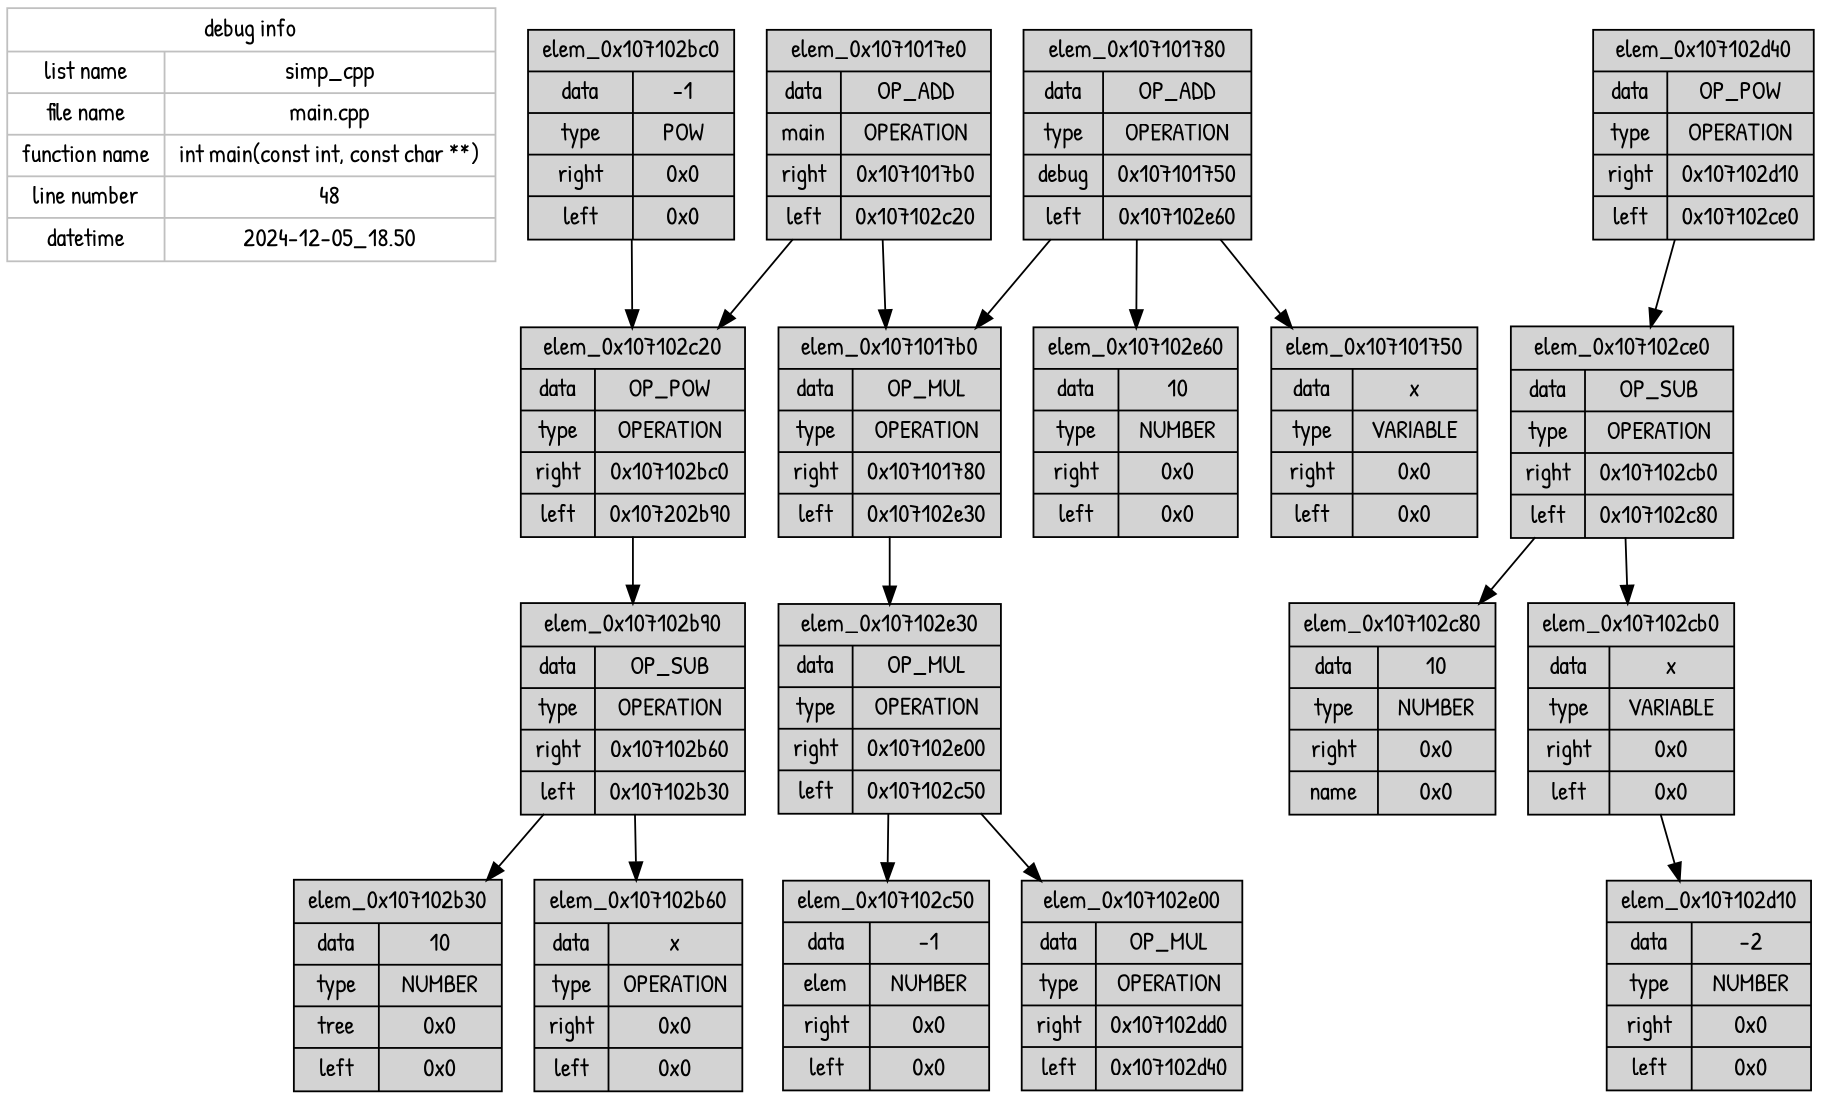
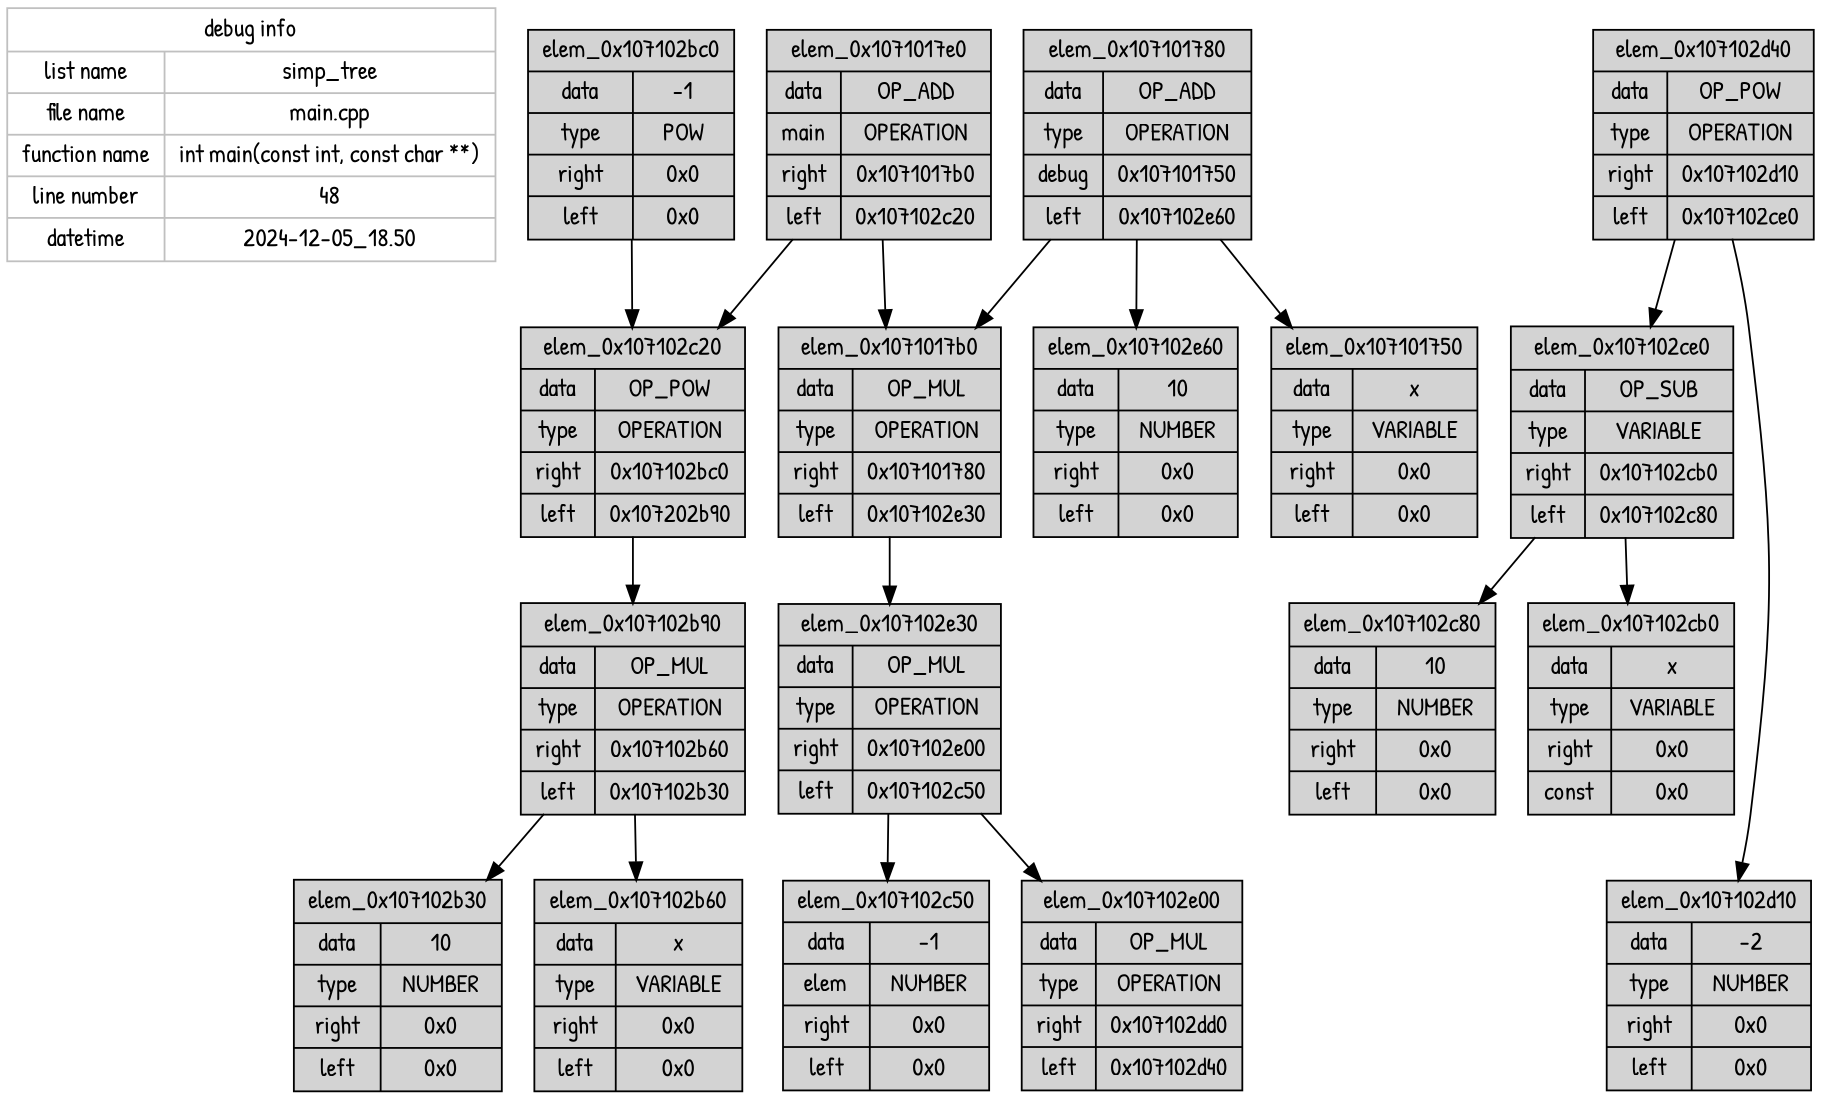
  digraph {
    fontname="Patrick Hand"
    node [color=black fillcolor=lightgrey fontname="Patrick Hand" shape=record style=filled]
    edge [fontname="Patrick Hand"]
-   n1 [color=grey fillcolor=white label="{debug info | { {list name | file name | function name | line number | datetime} | {simp_cpp | main.cpp | int main(const int, const char **) | 48 | 2024-12-05_18.50} }}"]
+   n1 [color=grey fillcolor=white label="{debug info | { {list name | file name | function name | line number | datetime} | {simp_tree | main.cpp | int main(const int, const char **) | 48 | 2024-12-05_18.50} }}"]
    n2 [label="{elem_0x1071017e0  | { {data | main | right | left} | {OP_ADD | OPERATION | 0x1071017b0 | 0x107102c20} } }"]
    n3 [label="{elem_0x107102c20  | { {data | type | right | left} | {OP_POW | OPERATION | 0x107102bc0 | 0x107202b90} } }"]
    n4 [label="{elem_0x1071017b0  | { {data | type | right | left} | {OP_MUL | OPERATION | 0x107101780 | 0x107102e30} } }"]
-   n5 [label="{elem_0x107102b90  | { {data | type | right | left} | {OP_SUB | OPERATION | 0x107102b60 | 0x107102b30} } }"]
+   n5 [label="{elem_0x107102b90  | { {data | type | right | left} | {OP_MUL | OPERATION | 0x107102b60 | 0x107102b30} } }"]
    n6 [label="{elem_0x107102e30  | { {data | type | right | left} | {OP_MUL | OPERATION | 0x107102e00 | 0x107102c50} } }"]
-   n7 [label="{elem_0x107102b30  | { {data | type | tree | left} | {10 | NUMBER | 0x0 | 0x0} } }"]
-   n8 [label="{elem_0x107102b60  | { {data | type | right | left} | {x | OPERATION | 0x0 | 0x0} } }"]
+   n7 [label="{elem_0x107102b30  | { {data | type | right | left} | {10 | NUMBER | 0x0 | 0x0} } }"]
+   n8 [label="{elem_0x107102b60  | { {data | type | right | left} | {x | VARIABLE | 0x0 | 0x0} } }"]
    n9 [label="{elem_0x107102bc0  | { {data | type | right | left} | {-1 | POW | 0x0 | 0x0} } }"]
    n10 [label="{elem_0x107102c50  | { {data | elem | right | left} | {-1 | NUMBER | 0x0 | 0x0} } }"]
    n11 [label="{elem_0x107102e00  | { {data | type | right | left} | {OP_MUL | OPERATION | 0x107102dd0 | 0x107102d40} } }"]
    n12 [label="{elem_0x107101780  | { {data | type | debug | left} | {OP_ADD | OPERATION | 0x107101750 | 0x107102e60} } }"]
    n13 [label="{elem_0x107102e60  | { {data | type | right | left} | {10 | NUMBER | 0x0 | 0x0} } }"]
    n14 [label="{elem_0x107101750  | { {data | type | right | left} | {x | VARIABLE | 0x0 | 0x0} } }"]
    n15 [label="{elem_0x107102d40  | { {data | type | right | left} | {OP_POW | OPERATION | 0x107102d10 | 0x107102ce0} } }"]
-   n16 [label="{elem_0x107102ce0  | { {data | type | right | left} | {OP_SUB | OPERATION | 0x107102cb0 | 0x107102c80} } }"]
+   n16 [label="{elem_0x107102ce0  | { {data | type | right | left} | {OP_SUB | VARIABLE | 0x107102cb0 | 0x107102c80} } }"]
    n17 [label="{elem_0x107102d10  | { {data | type | right | left} | {-2 | NUMBER | 0x0 | 0x0} } }"]
-   n18 [label="{elem_0x107102c80  | { {data | type | right | name} | {10 | NUMBER | 0x0 | 0x0} } }"]
-   n19 [label="{elem_0x107102cb0  | { {data | type | right | left} | {x | VARIABLE | 0x0 | 0x0} } }"]
+   n18 [label="{elem_0x107102c80  | { {data | type | right | left} | {10 | NUMBER | 0x0 | 0x0} } }"]
+   n19 [label="{elem_0x107102cb0  | { {data | type | right | const} | {x | VARIABLE | 0x0 | 0x0} } }"]
    n2 -> n3
    n2 -> n4
    n3 -> n5
    n4 -> n6
    n5 -> n7
    n5 -> n8
    n6 -> n10
    n6 -> n11
    n9 -> n3
    n12 -> n4
    n12 -> n13
    n12 -> n14
    n15 -> n16
-   n19 -> n17
+   n15 -> n17
    n16 -> n18
    n16 -> n19
  }
